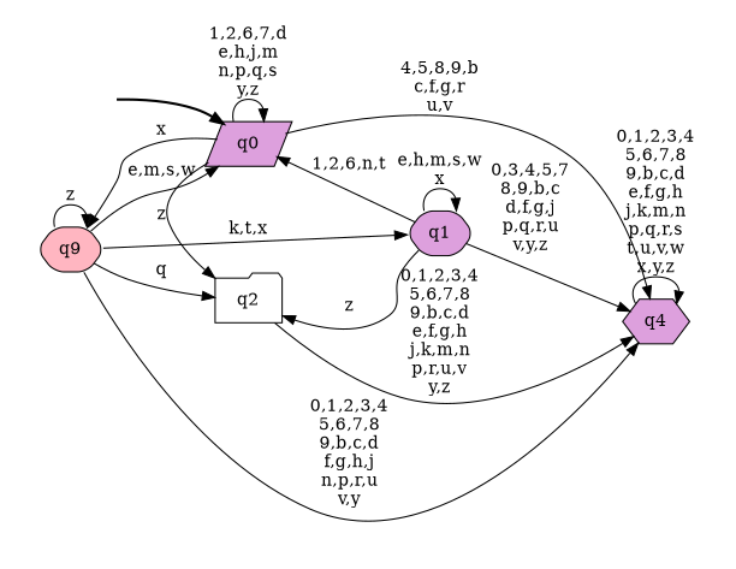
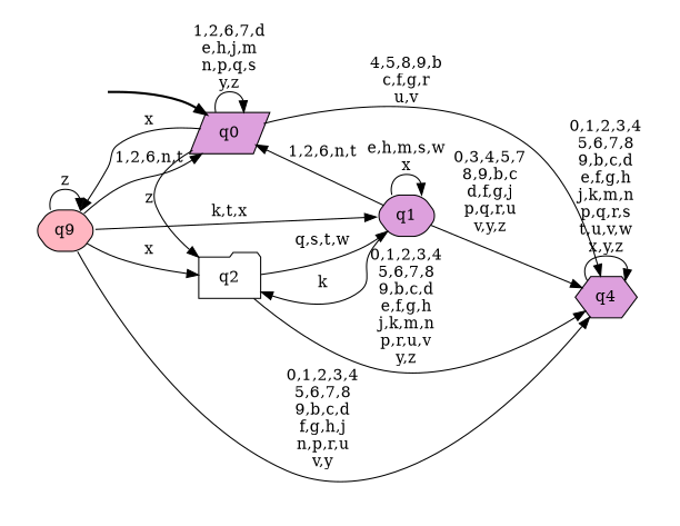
  digraph {
    rankdir=LR
    node [shape=hexagon style=filled color=black fillcolor=plum]
    __start0 [height=0 shape=none style=invis width=0 color="" fillcolor=""]
    n2 [label=q0 shape=parallelogram]
    n3 [fillcolor=white label=q2 shape=folder]
    n4 [fillcolor=lightpink label=q9 style="rounded,filled"]
    n5 [label=q4]
    n6 [label=q1 style="rounded,filled"]
    subgraph cluster_1 {
      nodesep=0.15
      ranksep=0.15
      style=invis
      __start0
      n2
    }
    __start0 -> n2 [penwidth=2]
    n2 -> n2 [label="1,2,6,7,d\ne,h,j,m\nn,p,q,s\ny,z"]
    n2 -> n3 [label=z]
    n2 -> n4 [label=x]
    n2 -> n5 [label="4,5,8,9,b\nc,f,g,r\nu,v"]
    n3 -> n5 [label="0,1,2,3,4\n5,6,7,8\n9,b,c,d\ne,f,g,h\nj,k,m,n\np,r,u,v\ny,z"]
-   n4 -> n2 [label="e,m,s,w"]
-   n4 -> n3 [label=q]
+   n3 -> n6 [label="q,s,t,w"]
+   n4 -> n2 [label="1,2,6,n,t"]
+   n4 -> n3 [label=x]
    n4 -> n4 [label=z]
    n4 -> n5 [label="0,1,2,3,4\n5,6,7,8\n9,b,c,d\nf,g,h,j\nn,p,r,u\nv,y"]
    n4 -> n6 [label="k,t,x"]
    n5 -> n5 [label="0,1,2,3,4\n5,6,7,8\n9,b,c,d\ne,f,g,h\nj,k,m,n\np,q,r,s\nt,u,v,w\nx,y,z"]
    n6 -> n2 [label="1,2,6,n,t"]
-   n6 -> n3 [label=z]
+   n6 -> n3 [label=k]
    n6 -> n5 [label="0,3,4,5,7\n8,9,b,c\nd,f,g,j\np,q,r,u\nv,y,z"]
    n6 -> n6 [label="e,h,m,s,w\nx"]
  }
